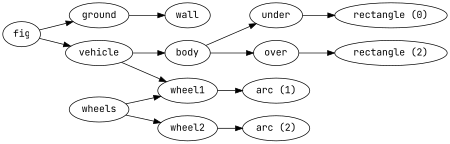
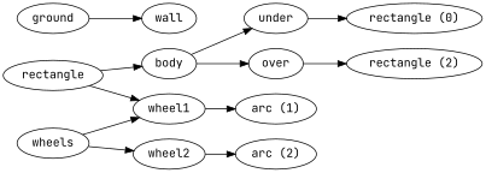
  digraph {
    fontname="JetBrains Mono"
    rankdir=LR
    node [fontname="JetBrains Mono"]
    edge [fontname="JetBrains Mono"]
-   fig
-   vehicle
+   vehicle [label=rectangle]
    ground
    body
    wheel1
    wall
    wheels
    wheel2
    under
    over
    "arc (1)"
    "arc (2)"
    n13 [label="rectangle (0)"]
    "rectangle (2)"
-   fig -> vehicle
-   fig -> ground
    vehicle -> body
    vehicle -> wheel1
    ground -> wall
    body -> under
    body -> over
    wheel1 -> "arc (1)"
    wheels -> wheel1
    wheels -> wheel2
    wheel2 -> "arc (2)"
    under -> n13
    over -> "rectangle (2)"
  }
